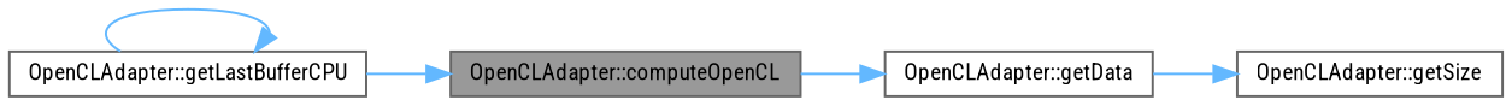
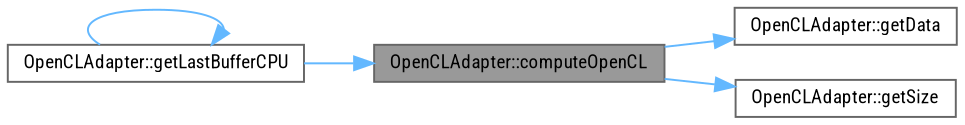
  digraph {
    fontname="Roboto Condensed"
    rankdir=LR
    node [color=grey40 fillcolor=white fontname="Roboto Condensed" fontsize=10 shape=box style=filled]
    edge [color=steelblue1 fontname="Roboto Condensed" fontsize=10 labelfontname=Helvetica labelfontsize=10 style=solid]
    n1 [color=gray40 fillcolor=grey60 fontcolor=black height=0.2 label="OpenCLAdapter::computeOpenCL" width=0.4]
    n2 [height=0.2 label="OpenCLAdapter::getData" width=0.4]
    n3 [height=0.2 label="OpenCLAdapter::getSize" width=0.4]
    n4 [height=0.2 label="OpenCLAdapter::getLastBufferCPU" width=0.4]
    n1 -> n2
-   n2 -> n3
+   n1 -> n3
    n4 -> n1
    n4 -> n4
  }
